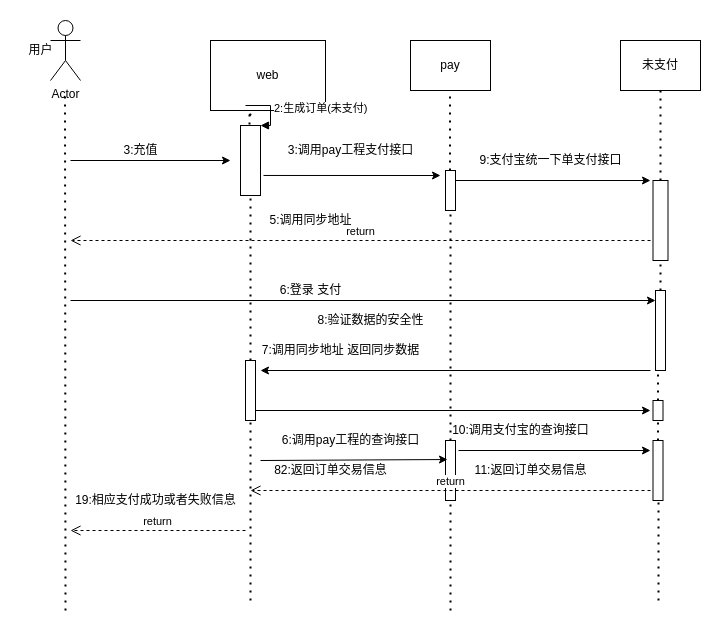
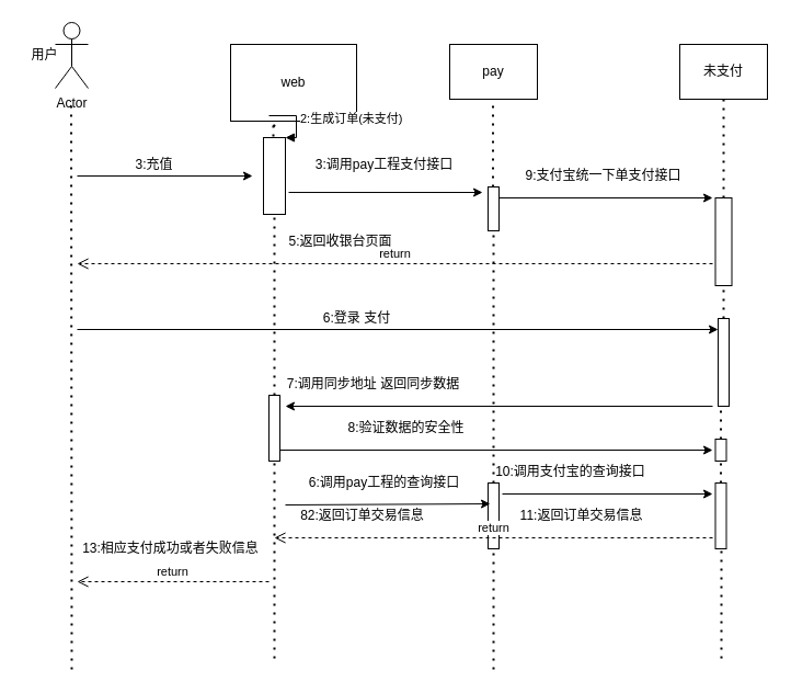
  <mxCell id="0" />
  <mxCell id="1" parent="0" />
  <mxCell id="2" value="web" style="rounded=0;whiteSpace=wrap;html=1;" vertex="1" parent="1"><mxGeometry x="210" y="40" width="115" height="70" as="geometry" /></mxCell>
  <mxCell id="3" value="pay" style="rounded=0;whiteSpace=wrap;html=1;" vertex="1" parent="1"><mxGeometry x="410" y="40" width="80" height="50" as="geometry" /></mxCell>
  <mxCell id="4" value="未支付" style="rounded=0;whiteSpace=wrap;html=1;" vertex="1" parent="1"><mxGeometry x="620" y="40" width="80" height="50" as="geometry" /></mxCell>
  <mxCell id="5" value="Actor" style="shape=umlActor;verticalLabelPosition=bottom;verticalAlign=top;html=1;outlineConnect=0;" vertex="1" parent="1"><mxGeometry x="50" y="20" width="30" height="60" as="geometry" /></mxCell>
  <mxCell id="6" value="用户" style="text;html=1;align=center;verticalAlign=middle;resizable=0;points=[];autosize=1;" vertex="1" parent="1"><mxGeometry x="20" y="40" width="40" height="20" as="geometry" /></mxCell>
  <mxCell id="7" value="" style="endArrow=none;dashed=1;html=1;dashPattern=1 3;strokeWidth=2;" edge="1" parent="1"><mxGeometry width="50" height="50" relative="1" as="geometry"><mxPoint x="65" y="610" as="sourcePoint" /><mxPoint x="64.5" y="90" as="targetPoint" /></mxGeometry></mxCell>
  <mxCell id="8" value="" style="endArrow=none;dashed=1;html=1;dashPattern=1 3;strokeWidth=2;" edge="1" parent="1" target="2"><mxGeometry width="50" height="50" relative="1" as="geometry"><mxPoint x="249.405" y="115" as="sourcePoint" /><mxPoint x="249.5" y="100" as="targetPoint" /></mxGeometry></mxCell>
  <mxCell id="9" value="" style="endArrow=none;dashed=1;html=1;dashPattern=1 3;strokeWidth=2;" edge="1" parent="1" source="18"><mxGeometry width="50" height="50" relative="1" as="geometry"><mxPoint x="450" y="450" as="sourcePoint" /><mxPoint x="449.5" y="90" as="targetPoint" /></mxGeometry></mxCell>
  <mxCell id="10" value="" style="endArrow=none;dashed=1;html=1;dashPattern=1 3;strokeWidth=2;" edge="1" parent="1" source="23" target="4"><mxGeometry width="50" height="50" relative="1" as="geometry"><mxPoint x="660" y="460" as="sourcePoint" /><mxPoint x="659.5" y="110" as="targetPoint" /></mxGeometry></mxCell>
  <mxCell id="11" value="" style="endArrow=classic;html=1;" edge="1" parent="1"><mxGeometry width="50" height="50" relative="1" as="geometry"><mxPoint x="70" y="160" as="sourcePoint" /><mxPoint x="230" y="160" as="targetPoint" /></mxGeometry></mxCell>
  <mxCell id="12" value="3:充值" style="text;html=1;align=center;verticalAlign=middle;resizable=0;points=[];autosize=1;" vertex="1" parent="1"><mxGeometry x="115" y="140" width="50" height="20" as="geometry" /></mxCell>
  <mxCell id="13" value="" style="endArrow=none;dashed=1;html=1;dashPattern=1 3;strokeWidth=2;" edge="1" parent="1"><mxGeometry width="50" height="50" relative="1" as="geometry"><mxPoint x="249" y="140" as="sourcePoint" /><mxPoint x="249" y="110" as="targetPoint" /></mxGeometry></mxCell>
  <mxCell id="14" value="" style="endArrow=none;dashed=1;html=1;dashPattern=1 3;strokeWidth=2;" edge="1" parent="1" source="31"><mxGeometry width="50" height="50" relative="1" as="geometry"><mxPoint x="250" y="450" as="sourcePoint" /><mxPoint x="250" y="120" as="targetPoint" /></mxGeometry></mxCell>
  <mxCell id="15" value="" style="html=1;points=[];perimeter=orthogonalPerimeter;" vertex="1" parent="1"><mxGeometry x="240" y="125" width="20" height="70" as="geometry" /></mxCell>
  <mxCell id="16" value="2:生成订单(未支付)" style="edgeStyle=orthogonalEdgeStyle;html=1;align=left;spacingLeft=2;endArrow=block;rounded=0;entryX=1;entryY=0;" edge="1" target="15" parent="1"><mxGeometry relative="1" as="geometry"><mxPoint x="245" y="105" as="sourcePoint" /><Array as="points"><mxPoint x="270" y="105" /></Array></mxGeometry></mxCell>
  <mxCell id="17" value="" style="endArrow=classic;html=1;exitX=1.15;exitY=0.714;exitDx=0;exitDy=0;exitPerimeter=0;" edge="1" parent="1" source="15"><mxGeometry width="50" height="50" relative="1" as="geometry"><mxPoint x="330" y="260" as="sourcePoint" /><mxPoint x="440" y="175" as="targetPoint" /></mxGeometry></mxCell>
  <mxCell id="18" value="" style="html=1;points=[];perimeter=orthogonalPerimeter;" vertex="1" parent="1"><mxGeometry x="445" y="170" width="10" height="40" as="geometry" /></mxCell>
  <mxCell id="19" value="" style="endArrow=none;dashed=1;html=1;dashPattern=1 3;strokeWidth=2;" edge="1" parent="1" source="38" target="18"><mxGeometry width="50" height="50" relative="1" as="geometry"><mxPoint x="450" y="610" as="sourcePoint" /><mxPoint x="449.5" y="90" as="targetPoint" /></mxGeometry></mxCell>
  <mxCell id="20" value="3:调用pay工程支付接口" style="text;html=1;align=center;verticalAlign=middle;resizable=0;points=[];autosize=1;" vertex="1" parent="1"><mxGeometry x="280" y="140" width="140" height="20" as="geometry" /></mxCell>
  <mxCell id="21" value="9:支付宝统一下单支付接口" style="text;html=1;align=center;verticalAlign=middle;resizable=0;points=[];autosize=1;" vertex="1" parent="1"><mxGeometry x="470" y="150" width="160" height="20" as="geometry" /></mxCell>
  <mxCell id="22" value="" style="endArrow=classic;html=1;exitX=1.15;exitY=0.714;exitDx=0;exitDy=0;exitPerimeter=0;" edge="1" parent="1"><mxGeometry width="50" height="50" relative="1" as="geometry"><mxPoint x="455" y="180" as="sourcePoint" /><mxPoint x="650" y="180" as="targetPoint" /></mxGeometry></mxCell>
  <mxCell id="23" value="" style="html=1;points=[];perimeter=orthogonalPerimeter;" vertex="1" parent="1"><mxGeometry x="652.5" y="180" width="15" height="80" as="geometry" /></mxCell>
  <mxCell id="24" value="" style="endArrow=none;dashed=1;html=1;dashPattern=1 3;strokeWidth=2;" edge="1" parent="1" source="28" target="23"><mxGeometry width="50" height="50" relative="1" as="geometry"><mxPoint x="660" y="460" as="sourcePoint" /><mxPoint x="660" y="90" as="targetPoint" /></mxGeometry></mxCell>
  <mxCell id="25" value="return" style="html=1;verticalAlign=bottom;endArrow=open;dashed=1;endSize=8;" edge="1" parent="1"><mxGeometry relative="1" as="geometry"><mxPoint x="650" y="240" as="sourcePoint" /><mxPoint x="70" y="240" as="targetPoint" /></mxGeometry></mxCell>
- <mxCell id="26" value="5:调用同步地址" style="text;html=1;align=center;verticalAlign=middle;resizable=0;points=[];autosize=1;" vertex="1" parent="1"><mxGeometry x="255" y="210" width="110" height="20" as="geometry" /></mxCell>
+ <mxCell id="26" value="5:返回收银台页面" style="text;html=1;align=center;verticalAlign=middle;resizable=0;points=[];autosize=1;" vertex="1" parent="1"><mxGeometry x="255" y="210" width="110" height="20" as="geometry" /></mxCell>
  <mxCell id="27" value="" style="endArrow=classic;html=1;" edge="1" parent="1" target="28"><mxGeometry width="50" height="50" relative="1" as="geometry"><mxPoint x="70" y="300" as="sourcePoint" /><mxPoint x="650" y="300" as="targetPoint" /></mxGeometry></mxCell>
  <mxCell id="28" value="" style="html=1;points=[];perimeter=orthogonalPerimeter;" vertex="1" parent="1"><mxGeometry x="655" y="290" width="10" height="80" as="geometry" /></mxCell>
  <mxCell id="29" value="" style="endArrow=none;dashed=1;html=1;dashPattern=1 3;strokeWidth=2;" edge="1" parent="1" source="44" target="28"><mxGeometry width="50" height="50" relative="1" as="geometry"><mxPoint x="658" y="600" as="sourcePoint" /><mxPoint x="660" y="260" as="targetPoint" /></mxGeometry></mxCell>
- <mxCell id="30" value="6:登录 支付" style="text;html=1;align=center;verticalAlign=middle;resizable=0;points=[];autosize=1;" vertex="1" parent="1"><mxGeometry x="270" y="280" width="80" height="20" as="geometry" /></mxCell>
+ <mxCell id="30" value="6:登录 支付" style="text;html=1;align=center;verticalAlign=middle;resizable=0;points=[];autosize=1;" vertex="1" parent="1"><mxGeometry x="285" y="280" width="80" height="20" as="geometry" /></mxCell>
  <mxCell id="31" value="" style="html=1;points=[];perimeter=orthogonalPerimeter;" vertex="1" parent="1"><mxGeometry x="245" y="360" width="10" height="60" as="geometry" /></mxCell>
  <mxCell id="32" value="" style="endArrow=none;dashed=1;html=1;dashPattern=1 3;strokeWidth=2;" edge="1" parent="1" target="31"><mxGeometry width="50" height="50" relative="1" as="geometry"><mxPoint x="250" y="600" as="sourcePoint" /><mxPoint x="250" y="120" as="targetPoint" /></mxGeometry></mxCell>
  <mxCell id="33" value="" style="endArrow=classic;html=1;" edge="1" parent="1"><mxGeometry width="50" height="50" relative="1" as="geometry"><mxPoint x="650" y="370" as="sourcePoint" /><mxPoint x="260" y="370" as="targetPoint" /></mxGeometry></mxCell>
  <mxCell id="34" value="7:调用同步地址 返回同步数据" style="text;html=1;align=center;verticalAlign=middle;resizable=0;points=[];autosize=1;" vertex="1" parent="1"><mxGeometry x="255" y="340" width="170" height="20" as="geometry" /></mxCell>
  <mxCell id="35" value="" style="html=1;points=[];perimeter=orthogonalPerimeter;" vertex="1" parent="1"><mxGeometry x="652.5" y="400" width="10" height="20" as="geometry" /></mxCell>
  <mxCell id="36" value="" style="endArrow=classic;html=1;" edge="1" parent="1" source="31"><mxGeometry width="50" height="50" relative="1" as="geometry"><mxPoint x="380" y="340" as="sourcePoint" /><mxPoint x="650" y="410" as="targetPoint" /></mxGeometry></mxCell>
- <mxCell id="37" value="8:验证数据的安全性" style="text;html=1;align=center;verticalAlign=middle;resizable=0;points=[];autosize=1;" vertex="1" parent="1"><mxGeometry x="310" y="310" width="120" height="20" as="geometry" /></mxCell>
+ <mxCell id="37" value="8:验证数据的安全性" style="text;html=1;align=center;verticalAlign=middle;resizable=0;points=[];autosize=1;" vertex="1" parent="1"><mxGeometry x="310" y="380" width="120" height="20" as="geometry" /></mxCell>
  <mxCell id="38" value="" style="html=1;points=[];perimeter=orthogonalPerimeter;" vertex="1" parent="1"><mxGeometry x="445" y="440" width="10" height="60" as="geometry" /></mxCell>
  <mxCell id="39" value="" style="endArrow=none;dashed=1;html=1;dashPattern=1 3;strokeWidth=2;" edge="1" parent="1" target="38"><mxGeometry width="50" height="50" relative="1" as="geometry"><mxPoint x="450" y="610" as="sourcePoint" /><mxPoint x="450" y="210" as="targetPoint" /></mxGeometry></mxCell>
  <mxCell id="40" value="" style="endArrow=classic;html=1;entryX=0.2;entryY=0.317;entryDx=0;entryDy=0;entryPerimeter=0;" edge="1" parent="1" target="38"><mxGeometry width="50" height="50" relative="1" as="geometry"><mxPoint x="260" y="460" as="sourcePoint" /><mxPoint x="445" y="460" as="targetPoint" /></mxGeometry></mxCell>
  <mxCell id="41" value="6:调用pay工程的查询接口" style="text;html=1;align=center;verticalAlign=middle;resizable=0;points=[];autosize=1;" vertex="1" parent="1"><mxGeometry x="275" y="430" width="150" height="20" as="geometry" /></mxCell>
  <mxCell id="42" value="" style="endArrow=classic;html=1;" edge="1" parent="1"><mxGeometry width="50" height="50" relative="1" as="geometry"><mxPoint x="458" y="450" as="sourcePoint" /><mxPoint x="650" y="450" as="targetPoint" /></mxGeometry></mxCell>
  <mxCell id="43" value="10:调用支付宝的查询接口" style="text;html=1;align=center;verticalAlign=middle;resizable=0;points=[];autosize=1;" vertex="1" parent="1"><mxGeometry x="445" y="420" width="150" height="20" as="geometry" /></mxCell>
  <mxCell id="44" value="" style="html=1;points=[];perimeter=orthogonalPerimeter;" vertex="1" parent="1"><mxGeometry x="652.5" y="440" width="10" height="60" as="geometry" /></mxCell>
  <mxCell id="45" value="" style="endArrow=none;dashed=1;html=1;dashPattern=1 3;strokeWidth=2;" edge="1" parent="1" target="44"><mxGeometry width="50" height="50" relative="1" as="geometry"><mxPoint x="658" y="600" as="sourcePoint" /><mxPoint x="658" y="370" as="targetPoint" /></mxGeometry></mxCell>
  <mxCell id="46" value="return" style="html=1;verticalAlign=bottom;endArrow=open;dashed=1;endSize=8;" edge="1" parent="1"><mxGeometry relative="1" as="geometry"><mxPoint x="650" y="490" as="sourcePoint" /><mxPoint x="250" y="490" as="targetPoint" /></mxGeometry></mxCell>
  <mxCell id="47" value="11:返回订单交易信息" style="text;html=1;align=center;verticalAlign=middle;resizable=0;points=[];autosize=1;" vertex="1" parent="1"><mxGeometry x="465" y="460" width="130" height="20" as="geometry" /></mxCell>
  <mxCell id="48" value="82:返回订单交易信息" style="text;html=1;align=center;verticalAlign=middle;resizable=0;points=[];autosize=1;" vertex="1" parent="1"><mxGeometry x="265" y="460" width="130" height="20" as="geometry" /></mxCell>
  <mxCell id="49" value="return" style="html=1;verticalAlign=bottom;endArrow=open;dashed=1;endSize=8;" edge="1" parent="1"><mxGeometry relative="1" as="geometry"><mxPoint x="245" y="530" as="sourcePoint" /><mxPoint x="70" y="530" as="targetPoint" /></mxGeometry></mxCell>
- <mxCell id="50" value="19:相应支付成功或者失败信息" style="text;html=1;align=center;verticalAlign=middle;resizable=0;points=[];autosize=1;" vertex="1" parent="1"><mxGeometry x="65" y="490" width="180" height="20" as="geometry" /></mxCell>
+ <mxCell id="50" value="13:相应支付成功或者失败信息" style="text;html=1;align=center;verticalAlign=middle;resizable=0;points=[];autosize=1;" vertex="1" parent="1"><mxGeometry x="65" y="490" width="180" height="20" as="geometry" /></mxCell>
